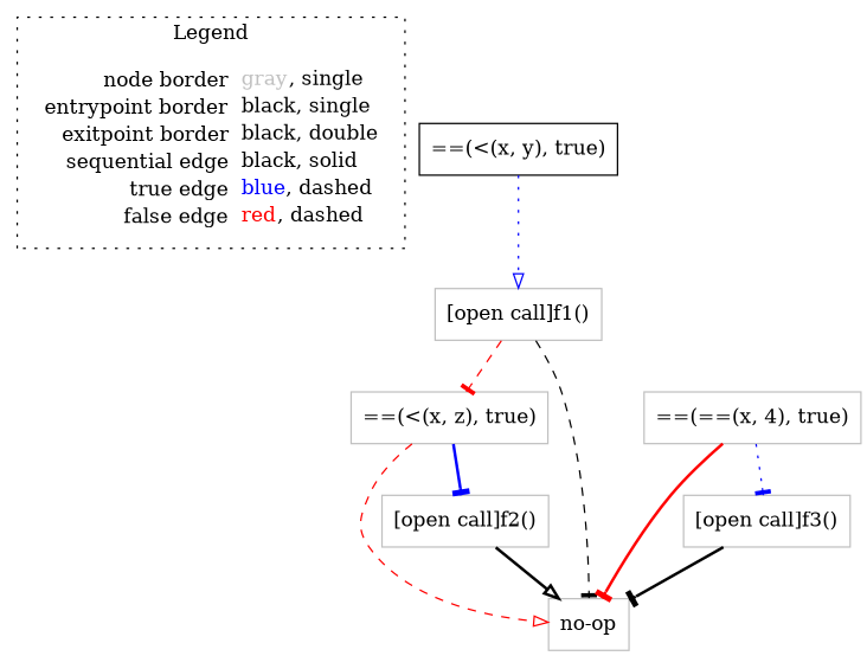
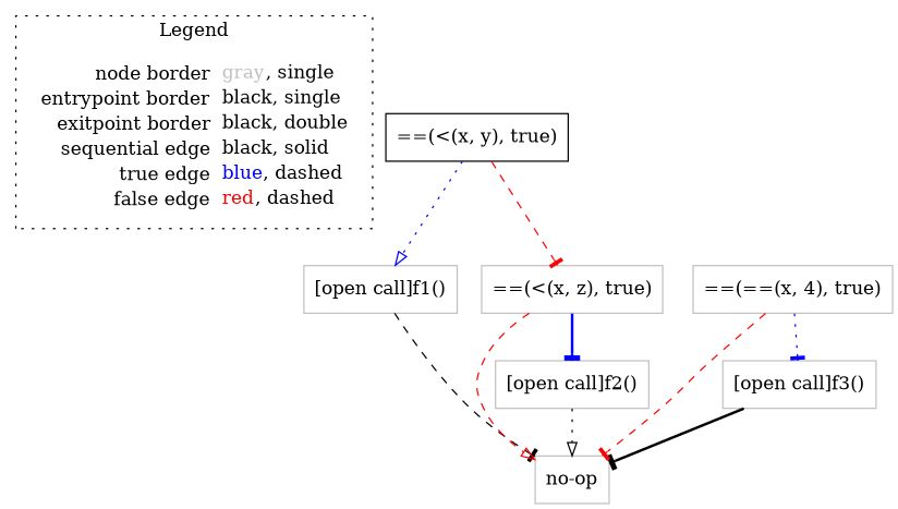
  digraph {
    node [shape=rect color=gray]
    edge [arrowhead=tee color=blue style=dashed]
    n1 [label=<<table border="0" cellpadding="2" cellspacing="0" cellborder="0"><tr><td align="right">node border&nbsp;</td><td align="left"><font color="gray">gray</font>, single</td></tr><tr><td align="right">entrypoint border&nbsp;</td><td align="left"><font color="black">black</font>, single</td></tr><tr><td align="right">exitpoint border&nbsp;</td><td align="left"><font color="black">black</font>, double</td></tr><tr><td align="right">sequential edge&nbsp;</td><td align="left"><font color="black">black</font>, solid</td></tr><tr><td align="right">true edge&nbsp;</td><td align="left"><font color="blue">blue</font>, dashed</td></tr><tr><td align="right">false edge&nbsp;</td><td align="left"><font color="red">red</font>, dashed</td></tr></table>> shape=plaintext color=""]
    n2 [color=black label=<==(&lt;(x, y), true)>]
    n3 [label=<[open call]f1()>]
    n4 [label=<==(&lt;(x, z), true)>]
    n5 [label=<no-op>]
    n6 [label=<[open call]f2()>]
    n7 [label=<[open call]f3()>]
    n8 [label=<==(==(x, 4), true)>]
    subgraph cluster_1 {
      label=Legend
      style=dotted
      n1
    }
    n2 -> n3 [arrowhead=onormal style=dotted]
-   n3 -> n4 [color=red]
+   n2 -> n4 [color=red]
    n3 -> n5 [color=black]
    n4 -> n5 [arrowhead=onormal color=red]
    n4 -> n6 [style=bold]
-   n6 -> n5 [arrowhead=onormal color=black style=bold]
+   n6 -> n5 [arrowhead=onormal color=black style=dotted]
    n7 -> n5 [color=black style=bold]
-   n8 -> n5 [color=red style=bold]
+   n8 -> n5 [color=red]
    n8 -> n7 [style=dotted]
  }
